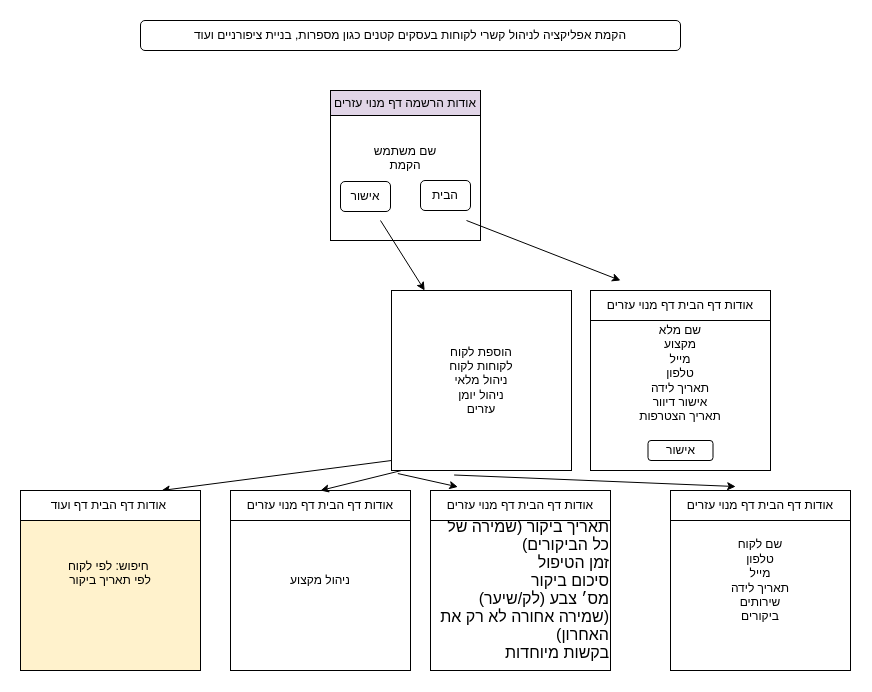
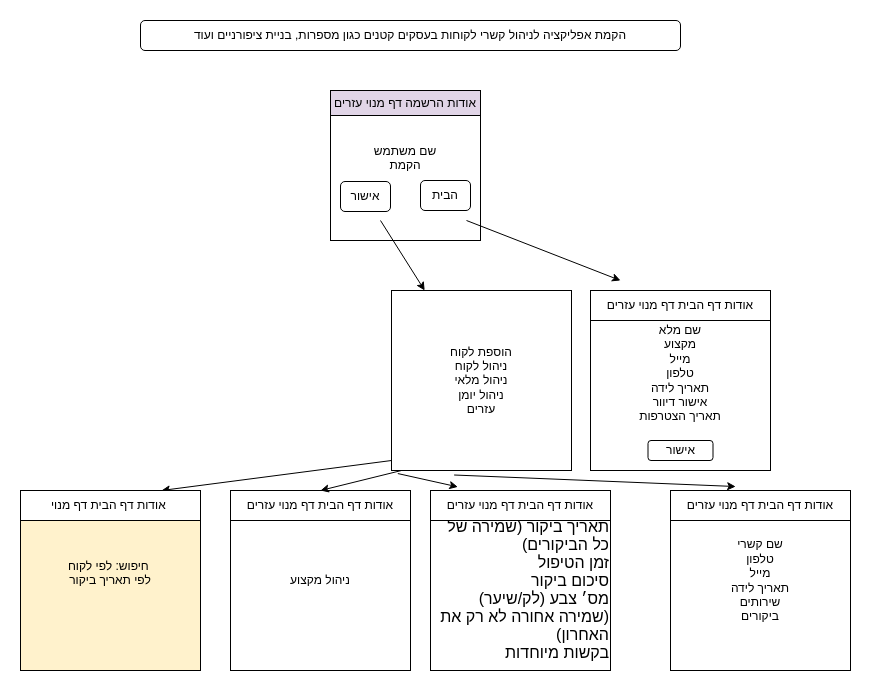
  <mxCell id="0" />
  <mxCell id="1" parent="0" />
  <mxCell id="2" value="שם משתמש&lt;div&gt;הקמת&lt;/div&gt;&lt;div&gt;&lt;br&gt;&lt;/div&gt;" style="whiteSpace=wrap;html=1;aspect=fixed;" vertex="1" parent="1"><mxGeometry x="330" y="90" width="150" height="150" as="geometry" /></mxCell>
  <mxCell id="3" value="אודות הרשמה דף מנוי עזרים" style="rounded=0;whiteSpace=wrap;html=1;fillColor=#e1d5e7;" vertex="1" parent="1"><mxGeometry x="330" y="90" width="150" height="25" as="geometry" /></mxCell>
  <mxCell id="4" value="אישור" style="rounded=1;whiteSpace=wrap;html=1;" vertex="1" parent="1"><mxGeometry x="340" y="181" width="50" height="30" as="geometry" /></mxCell>
  <mxCell id="5" value="הבית" style="rounded=1;whiteSpace=wrap;html=1;" vertex="1" parent="1"><mxGeometry x="420" y="180" width="50" height="30" as="geometry" /></mxCell>
  <mxCell id="6" value="שם מלא&lt;div&gt;מקצוע&lt;/div&gt;&lt;div&gt;מייל&lt;/div&gt;&lt;div&gt;טלפון&lt;/div&gt;&lt;div&gt;תאריך לידה&lt;/div&gt;&lt;div&gt;אישור דיוור&lt;/div&gt;&lt;div&gt;תאריך הצטרפות&lt;/div&gt;&lt;div&gt;&lt;br&gt;&lt;/div&gt;" style="whiteSpace=wrap;html=1;aspect=fixed;" vertex="1" parent="1"><mxGeometry x="590" y="290" width="180" height="180" as="geometry" /></mxCell>
  <mxCell id="7" value="אודות דף הבית דף מנוי עזרים" style="rounded=0;whiteSpace=wrap;html=1;" vertex="1" parent="1"><mxGeometry x="590" y="290" width="180" height="30" as="geometry" /></mxCell>
  <mxCell id="8" value="אישור" style="rounded=1;whiteSpace=wrap;html=1;" vertex="1" parent="1"><mxGeometry x="647.5" y="440" width="65" height="20" as="geometry" /></mxCell>
  <mxCell id="9" value="" style="endArrow=classic;html=1;rounded=0;" edge="1" parent="1"><mxGeometry width="50" height="50" relative="1" as="geometry"><mxPoint x="466" y="220" as="sourcePoint" /><mxPoint x="620" y="280" as="targetPoint" /></mxGeometry></mxCell>
  <mxCell id="10" value="" style="endArrow=classic;html=1;rounded=0;" edge="1" parent="1" target="11"><mxGeometry width="50" height="50" relative="1" as="geometry"><mxPoint x="380" y="220" as="sourcePoint" /><mxPoint x="430" y="300" as="targetPoint" /></mxGeometry></mxCell>
- <mxCell id="11" value="הוספת לקוח&lt;div&gt;לקוחות לקוח&lt;/div&gt;&lt;div&gt;ניהול מלאי&lt;/div&gt;&lt;div&gt;ניהול יומן&lt;/div&gt;&lt;div&gt;עזרים&lt;/div&gt;" style="whiteSpace=wrap;html=1;aspect=fixed;" vertex="1" parent="1"><mxGeometry x="391" y="290" width="180" height="180" as="geometry" /></mxCell>
- <mxCell id="12" value="שם לקוח&lt;div&gt;טלפון&lt;/div&gt;&lt;div&gt;מייל&lt;/div&gt;&lt;div&gt;תאריך לידה&lt;/div&gt;&lt;div&gt;שירותים&lt;/div&gt;&lt;div&gt;ביקורים&lt;/div&gt;" style="whiteSpace=wrap;html=1;aspect=fixed;" vertex="1" parent="1"><mxGeometry x="670" y="490" width="180" height="180" as="geometry" /></mxCell>
+ <mxCell id="11" value="הוספת לקוח&lt;div&gt;ניהול לקוח&lt;/div&gt;&lt;div&gt;ניהול מלאי&lt;/div&gt;&lt;div&gt;ניהול יומן&lt;/div&gt;&lt;div&gt;עזרים&lt;/div&gt;" style="whiteSpace=wrap;html=1;aspect=fixed;" vertex="1" parent="1"><mxGeometry x="391" y="290" width="180" height="180" as="geometry" /></mxCell>
+ <mxCell id="12" value="שם קשרי&lt;div&gt;טלפון&lt;/div&gt;&lt;div&gt;מייל&lt;/div&gt;&lt;div&gt;תאריך לידה&lt;/div&gt;&lt;div&gt;שירותים&lt;/div&gt;&lt;div&gt;ביקורים&lt;/div&gt;" style="whiteSpace=wrap;html=1;aspect=fixed;" vertex="1" parent="1"><mxGeometry x="670" y="490" width="180" height="180" as="geometry" /></mxCell>
  <mxCell id="13" value="אודות דף הבית דף מנוי עזרים" style="rounded=0;whiteSpace=wrap;html=1;" vertex="1" parent="1"><mxGeometry x="670" y="490" width="180" height="30" as="geometry" /></mxCell>
  <mxCell id="14" value="" style="endArrow=classic;html=1;rounded=0;exitX=0.348;exitY=1.025;exitDx=0;exitDy=0;exitPerimeter=0;entryX=0.362;entryY=-0.132;entryDx=0;entryDy=0;entryPerimeter=0;" edge="1" parent="1" source="11" target="13"><mxGeometry width="50" height="50" relative="1" as="geometry"><mxPoint x="340" y="490" as="sourcePoint" /><mxPoint x="340" y="520" as="targetPoint" /></mxGeometry></mxCell>
  <mxCell id="15" value="" style="endArrow=classic;html=1;rounded=0;exitX=0.035;exitY=1.017;exitDx=0;exitDy=0;exitPerimeter=0;entryX=0.152;entryY=-0.12;entryDx=0;entryDy=0;entryPerimeter=0;" edge="1" parent="1" source="11" target="17"><mxGeometry width="50" height="50" relative="1" as="geometry"><mxPoint x="340" y="490" as="sourcePoint" /><mxPoint x="370" y="490" as="targetPoint" /></mxGeometry></mxCell>
  <mxCell id="16" value="&lt;p style=&quot;margin: 0cm; line-height: normal; font-size: 12pt; font-family: Aptos, sans-serif; text-align: right; direction: rtl; unicode-bidi: embed;&quot; dir=&quot;RTL&quot; class=&quot;MsoNormal&quot;&gt;&lt;span style=&quot;font-family: Arial, sans-serif;&quot; lang=&quot;HE&quot;&gt;&lt;br&gt;&lt;/span&gt;&lt;/p&gt;&lt;p style=&quot;margin: 0cm; line-height: normal; font-size: 12pt; font-family: Aptos, sans-serif; text-align: right; direction: rtl; unicode-bidi: embed;&quot; dir=&quot;RTL&quot; class=&quot;MsoNormal&quot;&gt;&lt;span style=&quot;font-family: Arial, sans-serif;&quot; lang=&quot;HE&quot;&gt;תאריך ביקור (שמירה של כל הביקורים&lt;/span&gt;&lt;span style=&quot;font-family: Arial, sans-serif;&quot; lang=&quot;HE&quot;&gt;)&lt;/span&gt;&lt;/p&gt;&lt;p style=&quot;margin: 0cm; line-height: normal; font-size: 12pt; font-family: Aptos, sans-serif; text-align: right; direction: rtl; unicode-bidi: embed;&quot; dir=&quot;RTL&quot; class=&quot;MsoNormal&quot;&gt;&lt;span style=&quot;font-family: Arial, sans-serif;&quot; lang=&quot;HE&quot;&gt;זמן הטיפול&lt;/span&gt;&lt;span style=&quot;font-family: Arial, sans-serif;&quot; lang=&quot;HE&quot;&gt;&lt;/span&gt;&lt;/p&gt;&lt;p style=&quot;margin: 0cm; line-height: normal; font-size: 12pt; font-family: Aptos, sans-serif; text-align: right; direction: rtl; unicode-bidi: embed;&quot; dir=&quot;RTL&quot; class=&quot;MsoNormal&quot;&gt;&lt;span style=&quot;font-family: Arial, sans-serif;&quot; lang=&quot;HE&quot;&gt;סיכום ביקור&lt;/span&gt;&lt;span style=&quot;font-family: Arial, sans-serif;&quot; lang=&quot;HE&quot;&gt;&lt;/span&gt;&lt;/p&gt;&lt;p style=&quot;margin: 0cm; line-height: normal; font-size: 12pt; font-family: Aptos, sans-serif; text-align: right; direction: rtl; unicode-bidi: embed;&quot; dir=&quot;RTL&quot; class=&quot;MsoNormal&quot;&gt;&lt;span style=&quot;font-family: Arial, sans-serif;&quot; lang=&quot;HE&quot;&gt;מס׳ צבע (לק/שיער) (שמירה אחורה לא רק את האחרון&lt;/span&gt;&lt;span style=&quot;font-family: Arial, sans-serif;&quot; lang=&quot;HE&quot;&gt;)&lt;/span&gt;&lt;/p&gt;&lt;p style=&quot;margin: 0cm; line-height: normal; font-size: 12pt; font-family: Aptos, sans-serif; text-align: right; direction: rtl; unicode-bidi: embed;&quot; dir=&quot;RTL&quot; class=&quot;MsoNormal&quot;&gt;&lt;span style=&quot;font-family: Arial, sans-serif;&quot; lang=&quot;HE&quot;&gt;בקשות מיוחדות&lt;/span&gt;&lt;span dir=&quot;LTR&quot;&gt;&lt;/span&gt;&lt;/p&gt;" style="whiteSpace=wrap;html=1;aspect=fixed;" vertex="1" parent="1"><mxGeometry x="430" y="490" width="180" height="180" as="geometry" /></mxCell>
  <mxCell id="17" value="אודות דף הבית דף מנוי עזרים" style="rounded=0;whiteSpace=wrap;html=1;" vertex="1" parent="1"><mxGeometry x="430" y="490" width="180" height="30" as="geometry" /></mxCell>
  <mxCell id="18" value="ניהול מקצוע" style="whiteSpace=wrap;html=1;aspect=fixed;" vertex="1" parent="1"><mxGeometry x="230" y="490" width="180" height="180" as="geometry" /></mxCell>
  <mxCell id="19" value="אודות דף הבית דף מנוי עזרים" style="rounded=0;whiteSpace=wrap;html=1;" vertex="1" parent="1"><mxGeometry x="230" y="490" width="180" height="30" as="geometry" /></mxCell>
  <mxCell id="20" value="" style="endArrow=classic;html=1;rounded=0;" edge="1" parent="1"><mxGeometry width="50" height="50" relative="1" as="geometry"><mxPoint x="391" y="460" as="sourcePoint" /><mxPoint x="161" y="490" as="targetPoint" /></mxGeometry></mxCell>
  <mxCell id="21" value="" style="endArrow=classic;html=1;rounded=0;entryX=0.5;entryY=0;entryDx=0;entryDy=0;" edge="1" parent="1" target="19"><mxGeometry width="50" height="50" relative="1" as="geometry"><mxPoint x="401" y="470" as="sourcePoint" /><mxPoint x="171" y="500" as="targetPoint" /></mxGeometry></mxCell>
  <mxCell id="22" value="חיפוש: לפי לקוח&amp;nbsp;&lt;div&gt;לפי תאריך ביקור&lt;/div&gt;&lt;div&gt;&amp;nbsp;&lt;span style=&quot;white-space: pre;&quot;&gt;&#09;&lt;/span&gt;&lt;/div&gt;" style="whiteSpace=wrap;html=1;aspect=fixed;fillColor=#fff2cc;" vertex="1" parent="1"><mxGeometry x="20" y="490" width="180" height="180" as="geometry" /></mxCell>
- <mxCell id="23" value="אודות דף הבית דף ועוד&amp;nbsp;" style="rounded=0;whiteSpace=wrap;html=1;" vertex="1" parent="1"><mxGeometry x="20" y="490" width="180" height="30" as="geometry" /></mxCell>
+ <mxCell id="23" value="אודות דף הבית דף מנוי&amp;nbsp;" style="rounded=0;whiteSpace=wrap;html=1;" vertex="1" parent="1"><mxGeometry x="20" y="490" width="180" height="30" as="geometry" /></mxCell>
  <mxCell id="24" value="הקמת אפליקציה לניהול קשרי לקוחות בעסקים קטנים כגון מספרות, בניית ציפורניים ועוד" style="rounded=1;whiteSpace=wrap;html=1;" vertex="1" parent="1"><mxGeometry x="140" y="20" width="540" height="30" as="geometry" /></mxCell>
